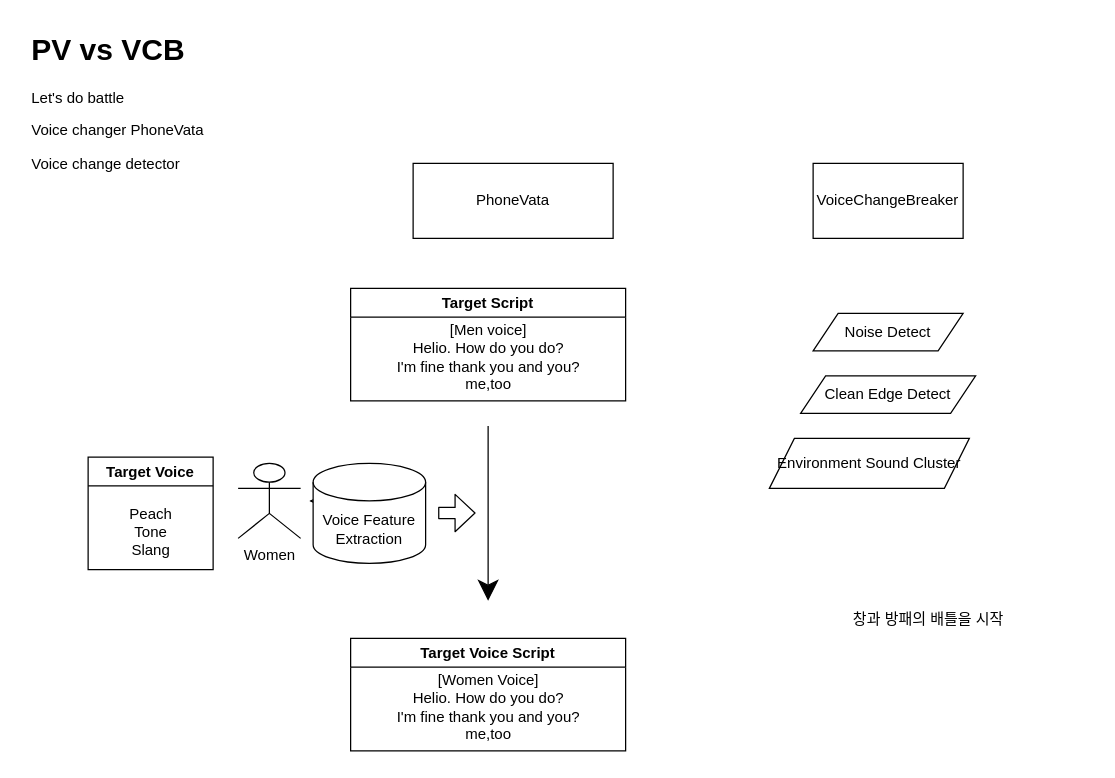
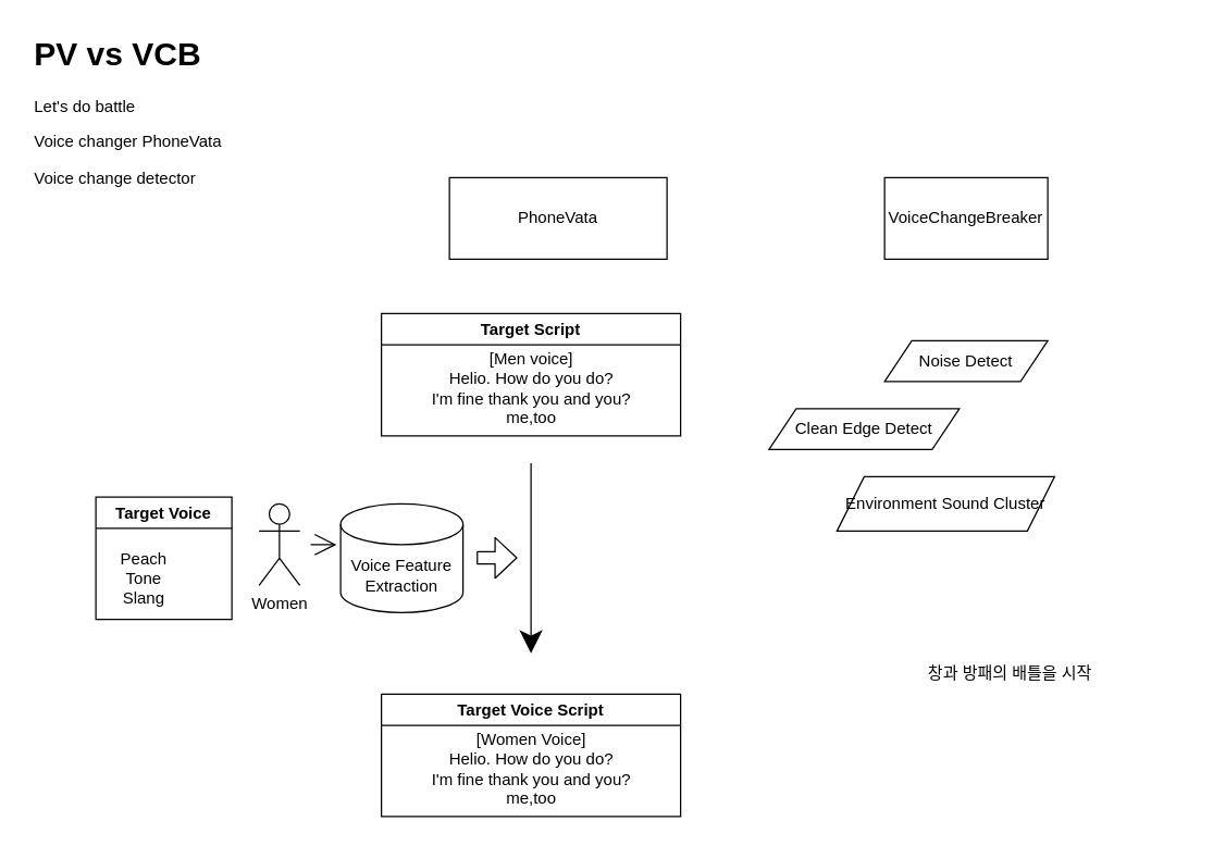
  <mxCell id="0" />
  <mxCell id="1" parent="0" />
  <mxCell id="2" value="PhoneVata" style="rounded=0;whiteSpace=wrap;html=1;hachureGap=4;pointerEvents=0;" parent="1" vertex="1"><mxGeometry x="330" y="130" width="160" height="60" as="geometry" /></mxCell>
  <mxCell id="3" value="VoiceChangeBreaker" style="rounded=0;whiteSpace=wrap;html=1;hachureGap=4;pointerEvents=0;" parent="1" vertex="1"><mxGeometry x="650" y="130" width="120" height="60" as="geometry" /></mxCell>
  <mxCell id="4" value="&lt;h1&gt;PV vs VCB&lt;/h1&gt;&lt;p&gt;Let's do battle&lt;/p&gt;&lt;p&gt;Voice changer PhoneVata&lt;/p&gt;&lt;p&gt;Voice change detector&amp;nbsp;&lt;/p&gt;&lt;p&gt;&lt;br&gt;&lt;/p&gt;" style="text;html=1;strokeColor=none;fillColor=none;spacing=5;spacingTop=-20;whiteSpace=wrap;overflow=hidden;rounded=0;hachureGap=4;pointerEvents=0;" parent="1" vertex="1"><mxGeometry x="20" y="20" width="180" height="270" as="geometry" /></mxCell>
  <mxCell id="5" value="" style="edgeStyle=none;curved=1;rounded=0;orthogonalLoop=1;jettySize=auto;html=1;endArrow=open;startSize=14;endSize=14;sourcePerimeterSpacing=8;targetPerimeterSpacing=8;" parent="1" source="6" edge="1"><mxGeometry relative="1" as="geometry"><mxPoint x="247" y="400" as="targetPoint" /></mxGeometry></mxCell>
- <mxCell id="6" value="Women" style="shape=umlActor;verticalLabelPosition=bottom;verticalAlign=top;html=1;outlineConnect=0;hachureGap=4;pointerEvents=0;" parent="1" vertex="1"><mxGeometry x="190" y="370" width="50" height="60" as="geometry" /></mxCell>
+ <mxCell id="6" value="Women" style="shape=umlActor;verticalLabelPosition=bottom;verticalAlign=top;html=1;outlineConnect=0;hachureGap=4;pointerEvents=0;" parent="1" vertex="1"><mxGeometry x="190" y="370" width="30" height="60" as="geometry" /></mxCell>
  <mxCell id="7" value="Voice Feature&lt;br&gt;Extraction" style="shape=cylinder3;whiteSpace=wrap;html=1;boundedLbl=1;backgroundOutline=1;size=15;hachureGap=4;pointerEvents=0;" parent="1" vertex="1"><mxGeometry x="250" y="370" width="90" height="80" as="geometry" /></mxCell>
  <mxCell id="8" value="Target Script" style="swimlane;hachureGap=4;pointerEvents=0;" parent="1" vertex="1"><mxGeometry x="280" y="230" width="220" height="90" as="geometry" /></mxCell>
  <mxCell id="9" value="[Men voice]&lt;br&gt;Helio. How do you do?&lt;br&gt;I'm fine thank you and you?&lt;br&gt;me,too" style="text;html=1;align=center;verticalAlign=middle;resizable=0;points=[];autosize=1;strokeColor=none;fillColor=none;" parent="8" vertex="1"><mxGeometry x="30" y="25" width="160" height="60" as="geometry" /></mxCell>
  <mxCell id="10" value="" style="endArrow=classic;html=1;startSize=14;endSize=14;sourcePerimeterSpacing=8;targetPerimeterSpacing=8;" parent="1" edge="1"><mxGeometry width="50" height="50" relative="1" as="geometry"><mxPoint x="390" y="340" as="sourcePoint" /><mxPoint x="390" y="480" as="targetPoint" /></mxGeometry></mxCell>
  <mxCell id="11" value="Target Voice Script" style="swimlane;hachureGap=4;pointerEvents=0;" parent="1" vertex="1"><mxGeometry x="280" y="510" width="220" height="90" as="geometry" /></mxCell>
  <mxCell id="12" value="[Women Voice]&lt;br&gt;Helio. How do you do?&lt;br&gt;I'm fine thank you and you?&lt;br&gt;me,too" style="text;html=1;align=center;verticalAlign=middle;resizable=0;points=[];autosize=1;strokeColor=none;fillColor=none;" parent="11" vertex="1"><mxGeometry x="30" y="25" width="160" height="60" as="geometry" /></mxCell>
  <mxCell id="13" value="" style="shape=flexArrow;endArrow=classic;html=1;startSize=14;endSize=4.981;sourcePerimeterSpacing=8;targetPerimeterSpacing=8;width=8.889;" parent="1" edge="1"><mxGeometry width="50" height="50" relative="1" as="geometry"><mxPoint x="350" y="409.71" as="sourcePoint" /><mxPoint x="380" y="409.71" as="targetPoint" /></mxGeometry></mxCell>
  <mxCell id="14" value="Target Voice" style="swimlane;hachureGap=4;pointerEvents=0;" parent="1" vertex="1"><mxGeometry x="70" y="365" width="100" height="90" as="geometry" /></mxCell>
- <mxCell id="15" value="Peach&lt;br&gt;Tone&lt;br&gt;Slang" style="text;html=1;align=center;verticalAlign=middle;resizable=0;points=[];autosize=1;strokeColor=none;fillColor=none;" parent="14" vertex="1"><mxGeometry x="25" y="35" width="50" height="50" as="geometry" /></mxCell>
+ <mxCell id="15" value="Peach&lt;br&gt;Tone&lt;br&gt;Slang" style="text;html=1;align=center;verticalAlign=middle;resizable=0;points=[];autosize=1;strokeColor=none;fillColor=none;" parent="14" vertex="1"><mxGeometry x="10" y="35" width="50" height="50" as="geometry" /></mxCell>
  <mxCell id="16" value="Noise Detect" style="shape=parallelogram;perimeter=parallelogramPerimeter;whiteSpace=wrap;html=1;fixedSize=1;hachureGap=4;pointerEvents=0;" parent="1" vertex="1"><mxGeometry x="650" y="250" width="120" height="30" as="geometry" /></mxCell>
- <mxCell id="17" value="Clean Edge Detect" style="shape=parallelogram;perimeter=parallelogramPerimeter;whiteSpace=wrap;html=1;fixedSize=1;hachureGap=4;pointerEvents=0;" parent="1" vertex="1"><mxGeometry x="640" y="300" width="140" height="30" as="geometry" /></mxCell>
+ <mxCell id="17" value="Clean Edge Detect" style="shape=parallelogram;perimeter=parallelogramPerimeter;whiteSpace=wrap;html=1;fixedSize=1;hachureGap=4;pointerEvents=0;" parent="1" vertex="1"><mxGeometry x="565" y="300" width="140" height="30" as="geometry" /></mxCell>
  <mxCell id="18" value="Environment Sound Cluster" style="shape=parallelogram;perimeter=parallelogramPerimeter;whiteSpace=wrap;html=1;fixedSize=1;hachureGap=4;pointerEvents=0;" parent="1" vertex="1"><mxGeometry x="615" y="350" width="160" height="40" as="geometry" /></mxCell>
  <mxCell id="19" value="창과 방패의 배틀을 시작" style="text;html=1;strokeColor=none;fillColor=none;align=center;verticalAlign=middle;whiteSpace=wrap;rounded=0;" vertex="1" parent="1"><mxGeometry x="615" y="480" width="255" height="30" as="geometry" /></mxCell>
